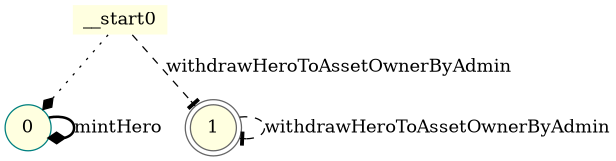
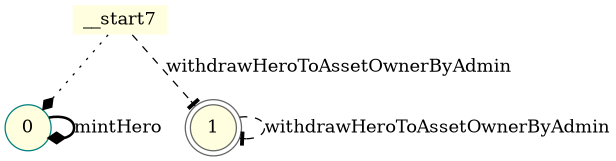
  digraph {
    node [color=gray40 fillcolor=lightyellow style=filled]
    edge [arrowhead=diamond style=dashed]
    n1 [color=teal label=0 shape=circle]
    n2 [label=1 shape=doublecircle]
-   __start0 [height=0 shape=none width=0]
+   __start0 [height=0 shape=none width=0 label=__start7]
    n1 -> n1 [label=mintHero style=bold]
    n2 -> n2 [arrowhead=tee label=withdrawHeroToAssetOwnerByAdmin]
    __start0 -> n1 [style=dotted]
    __start0 -> n2 [arrowhead=tee label=withdrawHeroToAssetOwnerByAdmin]
  }
